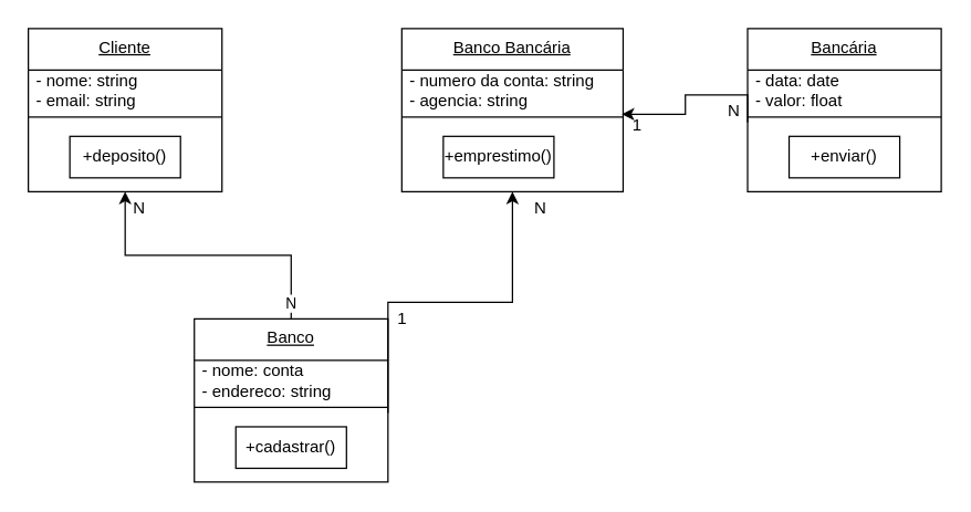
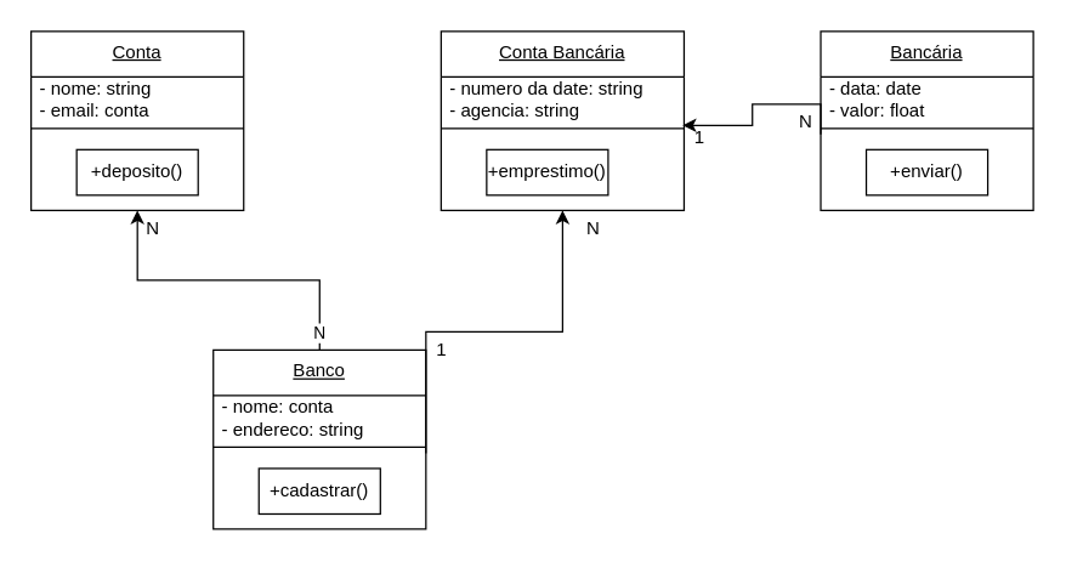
  <mxCell id="0" />
  <mxCell id="1" parent="0" />
- <mxCell id="2" value="Cliente" style="swimlane;fontStyle=4;align=center;verticalAlign=top;childLayout=stackLayout;horizontal=1;startSize=30;horizontalStack=0;resizeParent=1;resizeParentMax=0;resizeLast=0;collapsible=0;marginBottom=0;html=1;whiteSpace=wrap;" vertex="1" parent="1"><mxGeometry x="20" y="20" width="140" height="118" as="geometry" /></mxCell>
- <mxCell id="3" value="- nome: string&lt;br&gt;- email: string" style="html=1;strokeColor=none;fillColor=none;align=left;verticalAlign=middle;spacingLeft=4;spacingRight=4;rotatable=0;points=[[0,0.5],[1,0.5]];resizeWidth=1;whiteSpace=wrap;" vertex="1" parent="2"><mxGeometry y="30" width="140" height="30" as="geometry" /></mxCell>
+ <mxCell id="2" value="Conta" style="swimlane;fontStyle=4;align=center;verticalAlign=top;childLayout=stackLayout;horizontal=1;startSize=30;horizontalStack=0;resizeParent=1;resizeParentMax=0;resizeLast=0;collapsible=0;marginBottom=0;html=1;whiteSpace=wrap;" vertex="1" parent="1"><mxGeometry x="20" y="20" width="140" height="118" as="geometry" /></mxCell>
+ <mxCell id="3" value="- nome: string&lt;br&gt;- email: conta" style="html=1;strokeColor=none;fillColor=none;align=left;verticalAlign=middle;spacingLeft=4;spacingRight=4;rotatable=0;points=[[0,0.5],[1,0.5]];resizeWidth=1;whiteSpace=wrap;" vertex="1" parent="2"><mxGeometry y="30" width="140" height="30" as="geometry" /></mxCell>
  <mxCell id="4" value="" style="line;strokeWidth=1;fillColor=none;align=left;verticalAlign=middle;spacingTop=-1;spacingLeft=3;spacingRight=3;rotatable=0;labelPosition=right;points=[];portConstraint=eastwest;" vertex="1" parent="2"><mxGeometry y="60" width="140" height="8" as="geometry" /></mxCell>
  <mxCell id="5" value="" style="swimlane;fontStyle=1;align=center;verticalAlign=top;horizontal=1;startSize=0;collapsible=0;marginBottom=0;html=1;strokeColor=none;fillColor=none;whiteSpace=wrap;" vertex="1" parent="2"><mxGeometry y="68" width="140" height="50" as="geometry" /></mxCell>
  <mxCell id="6" value="+deposito()" style="html=1;align=center;verticalAlign=middle;rotatable=0;whiteSpace=wrap;" vertex="1" parent="5"><mxGeometry width="80" height="30" relative="1" as="geometry"><mxPoint x="30" y="10" as="offset" /></mxGeometry></mxCell>
  <mxCell id="7" style="edgeStyle=orthogonalEdgeStyle;rounded=0;orthogonalLoop=1;jettySize=auto;html=1;exitX=0.5;exitY=0;exitDx=0;exitDy=0;entryX=0.5;entryY=1;entryDx=0;entryDy=0;" edge="1" parent="1" source="9" target="5"><mxGeometry relative="1" as="geometry" /></mxCell>
  <mxCell id="8" value="N" style="edgeLabel;html=1;align=center;verticalAlign=middle;resizable=0;points=[];" vertex="1" connectable="0" parent="7"><mxGeometry x="-0.887" y="1" relative="1" as="geometry"><mxPoint as="offset" /></mxGeometry></mxCell>
  <mxCell id="9" value="Banco" style="swimlane;fontStyle=4;align=center;verticalAlign=top;childLayout=stackLayout;horizontal=1;startSize=30;horizontalStack=0;resizeParent=1;resizeParentMax=0;resizeLast=0;collapsible=0;marginBottom=0;html=1;whiteSpace=wrap;" vertex="1" parent="1"><mxGeometry x="140" y="230" width="140" height="118" as="geometry" /></mxCell>
  <mxCell id="10" value="- nome: conta&lt;br&gt;- endereco: string" style="html=1;strokeColor=none;fillColor=none;align=left;verticalAlign=middle;spacingLeft=4;spacingRight=4;rotatable=0;points=[[0,0.5],[1,0.5]];resizeWidth=1;whiteSpace=wrap;" vertex="1" parent="9"><mxGeometry y="30" width="140" height="30" as="geometry" /></mxCell>
  <mxCell id="11" value="" style="line;strokeWidth=1;fillColor=none;align=left;verticalAlign=middle;spacingTop=-1;spacingLeft=3;spacingRight=3;rotatable=0;labelPosition=right;points=[];portConstraint=eastwest;" vertex="1" parent="9"><mxGeometry y="60" width="140" height="8" as="geometry" /></mxCell>
  <mxCell id="12" value="" style="swimlane;fontStyle=1;align=center;verticalAlign=top;horizontal=1;startSize=0;collapsible=0;marginBottom=0;html=1;strokeColor=none;fillColor=none;whiteSpace=wrap;" vertex="1" parent="9"><mxGeometry y="68" width="140" height="50" as="geometry" /></mxCell>
  <mxCell id="13" value="+cadastrar()" style="html=1;align=center;verticalAlign=middle;rotatable=0;whiteSpace=wrap;" vertex="1" parent="12"><mxGeometry width="80" height="30" relative="1" as="geometry"><mxPoint x="30" y="10" as="offset" /></mxGeometry></mxCell>
- <mxCell id="14" value="Banco Bancária" style="swimlane;fontStyle=4;align=center;verticalAlign=top;childLayout=stackLayout;horizontal=1;startSize=30;horizontalStack=0;resizeParent=1;resizeParentMax=0;resizeLast=0;collapsible=0;marginBottom=0;html=1;whiteSpace=wrap;" vertex="1" parent="1"><mxGeometry x="290" y="20" width="160" height="118" as="geometry" /></mxCell>
- <mxCell id="15" value="- numero da conta: string&lt;br&gt;- agencia: string" style="html=1;strokeColor=none;fillColor=none;align=left;verticalAlign=middle;spacingLeft=4;spacingRight=4;rotatable=0;points=[[0,0.5],[1,0.5]];resizeWidth=1;whiteSpace=wrap;" vertex="1" parent="14"><mxGeometry y="30" width="160" height="30" as="geometry" /></mxCell>
+ <mxCell id="14" value="Conta Bancária" style="swimlane;fontStyle=4;align=center;verticalAlign=top;childLayout=stackLayout;horizontal=1;startSize=30;horizontalStack=0;resizeParent=1;resizeParentMax=0;resizeLast=0;collapsible=0;marginBottom=0;html=1;whiteSpace=wrap;" vertex="1" parent="1"><mxGeometry x="290" y="20" width="160" height="118" as="geometry" /></mxCell>
+ <mxCell id="15" value="- numero da date: string&lt;br&gt;- agencia: string" style="html=1;strokeColor=none;fillColor=none;align=left;verticalAlign=middle;spacingLeft=4;spacingRight=4;rotatable=0;points=[[0,0.5],[1,0.5]];resizeWidth=1;whiteSpace=wrap;" vertex="1" parent="14"><mxGeometry y="30" width="160" height="30" as="geometry" /></mxCell>
  <mxCell id="16" value="" style="line;strokeWidth=1;fillColor=none;align=left;verticalAlign=middle;spacingTop=-1;spacingLeft=3;spacingRight=3;rotatable=0;labelPosition=right;points=[];portConstraint=eastwest;" vertex="1" parent="14"><mxGeometry y="60" width="160" height="8" as="geometry" /></mxCell>
  <mxCell id="17" value="" style="swimlane;fontStyle=1;align=center;verticalAlign=top;horizontal=1;startSize=0;collapsible=0;marginBottom=0;html=1;strokeColor=none;fillColor=none;whiteSpace=wrap;" vertex="1" parent="14"><mxGeometry y="68" width="160" height="50" as="geometry" /></mxCell>
  <mxCell id="18" value="+emprestimo()" style="html=1;align=center;verticalAlign=middle;rotatable=0;whiteSpace=wrap;" vertex="1" parent="17"><mxGeometry width="80" height="30" relative="1" as="geometry"><mxPoint x="30" y="10" as="offset" /></mxGeometry></mxCell>
  <mxCell id="19" value="Bancária" style="swimlane;fontStyle=4;align=center;verticalAlign=top;childLayout=stackLayout;horizontal=1;startSize=30;horizontalStack=0;resizeParent=1;resizeParentMax=0;resizeLast=0;collapsible=0;marginBottom=0;html=1;whiteSpace=wrap;" vertex="1" parent="1"><mxGeometry x="540" y="20" width="140" height="118" as="geometry" /></mxCell>
  <mxCell id="20" value="- data: date&lt;br&gt;- valor: float" style="html=1;strokeColor=none;fillColor=none;align=left;verticalAlign=middle;spacingLeft=4;spacingRight=4;rotatable=0;points=[[0,0.5],[1,0.5]];resizeWidth=1;whiteSpace=wrap;" vertex="1" parent="19"><mxGeometry y="30" width="140" height="30" as="geometry" /></mxCell>
  <mxCell id="21" value="" style="line;strokeWidth=1;fillColor=none;align=left;verticalAlign=middle;spacingTop=-1;spacingLeft=3;spacingRight=3;rotatable=0;labelPosition=right;points=[];portConstraint=eastwest;" vertex="1" parent="19"><mxGeometry y="60" width="140" height="8" as="geometry" /></mxCell>
  <mxCell id="22" value="" style="swimlane;fontStyle=1;align=center;verticalAlign=top;horizontal=1;startSize=0;collapsible=0;marginBottom=0;html=1;strokeColor=none;fillColor=none;whiteSpace=wrap;" vertex="1" parent="19"><mxGeometry y="68" width="140" height="50" as="geometry" /></mxCell>
  <mxCell id="23" value="+enviar()" style="html=1;align=center;verticalAlign=middle;rotatable=0;whiteSpace=wrap;" vertex="1" parent="22"><mxGeometry width="80" height="30" relative="1" as="geometry"><mxPoint x="30" y="10" as="offset" /></mxGeometry></mxCell>
  <mxCell id="24" value="N" style="text;html=1;align=center;verticalAlign=middle;resizable=0;points=[];autosize=1;strokeColor=none;fillColor=none;" vertex="1" parent="1"><mxGeometry x="85" y="135" width="30" height="30" as="geometry" /></mxCell>
  <mxCell id="25" style="edgeStyle=orthogonalEdgeStyle;rounded=0;orthogonalLoop=1;jettySize=auto;html=1;exitX=1;exitY=0;exitDx=0;exitDy=0;entryX=0.5;entryY=1;entryDx=0;entryDy=0;" edge="1" parent="1" source="12" target="17"><mxGeometry relative="1" as="geometry" /></mxCell>
  <mxCell id="26" value="1" style="text;html=1;align=center;verticalAlign=middle;resizable=0;points=[];autosize=1;strokeColor=none;fillColor=none;" vertex="1" parent="1"><mxGeometry x="275" y="215" width="30" height="30" as="geometry" /></mxCell>
  <mxCell id="27" value="N" style="text;html=1;align=center;verticalAlign=middle;resizable=0;points=[];autosize=1;strokeColor=none;fillColor=none;" vertex="1" parent="1"><mxGeometry x="375" y="135" width="30" height="30" as="geometry" /></mxCell>
  <mxCell id="28" style="edgeStyle=orthogonalEdgeStyle;rounded=0;orthogonalLoop=1;jettySize=auto;html=1;exitX=0;exitY=0;exitDx=0;exitDy=0;entryX=0.994;entryY=1.067;entryDx=0;entryDy=0;entryPerimeter=0;" edge="1" parent="1" source="22" target="15"><mxGeometry relative="1" as="geometry" /></mxCell>
  <mxCell id="29" value="N" style="text;html=1;align=center;verticalAlign=middle;resizable=0;points=[];autosize=1;strokeColor=none;fillColor=none;" vertex="1" parent="1"><mxGeometry x="515" y="65" width="30" height="30" as="geometry" /></mxCell>
  <mxCell id="30" value="1" style="text;html=1;align=center;verticalAlign=middle;resizable=0;points=[];autosize=1;strokeColor=none;fillColor=none;" vertex="1" parent="1"><mxGeometry x="445" y="75" width="30" height="30" as="geometry" /></mxCell>
